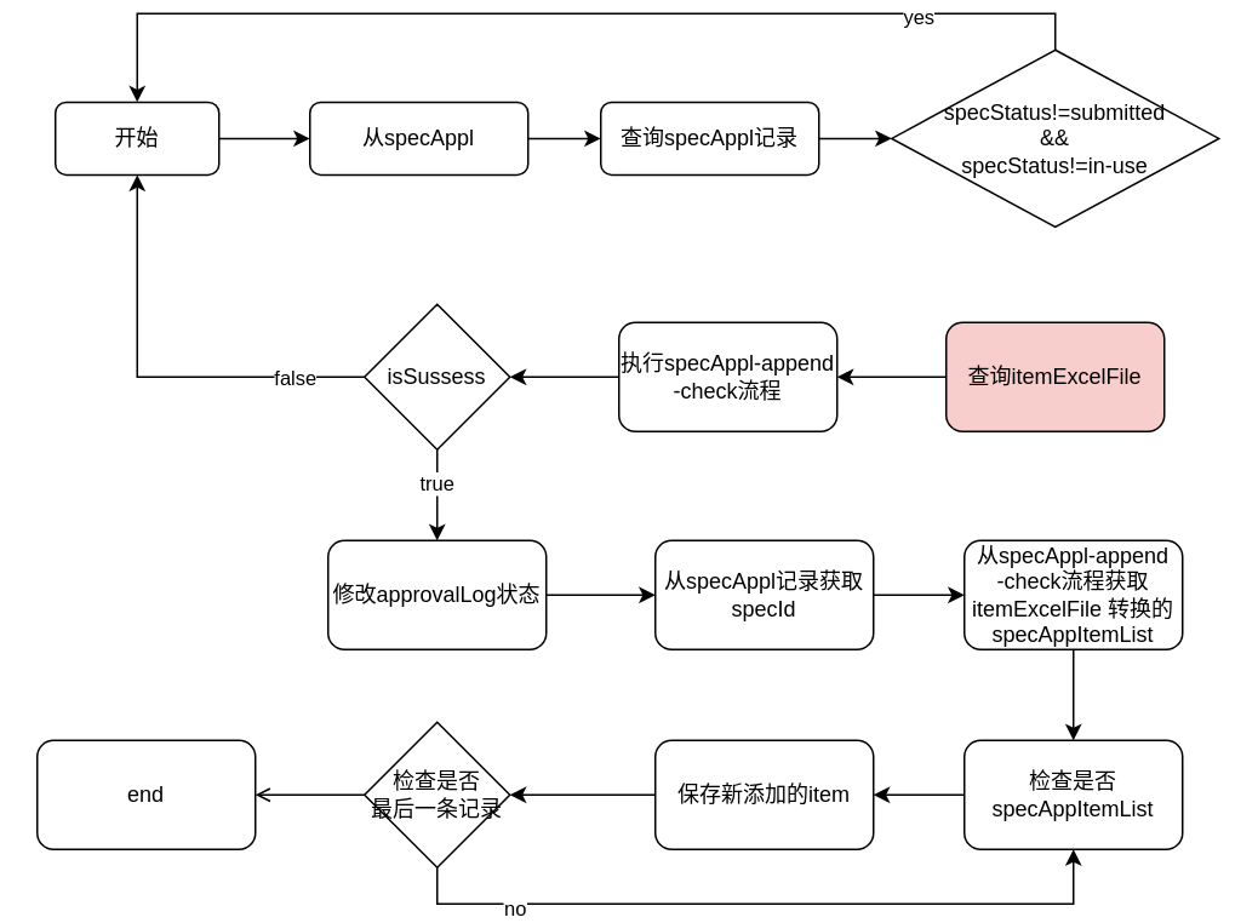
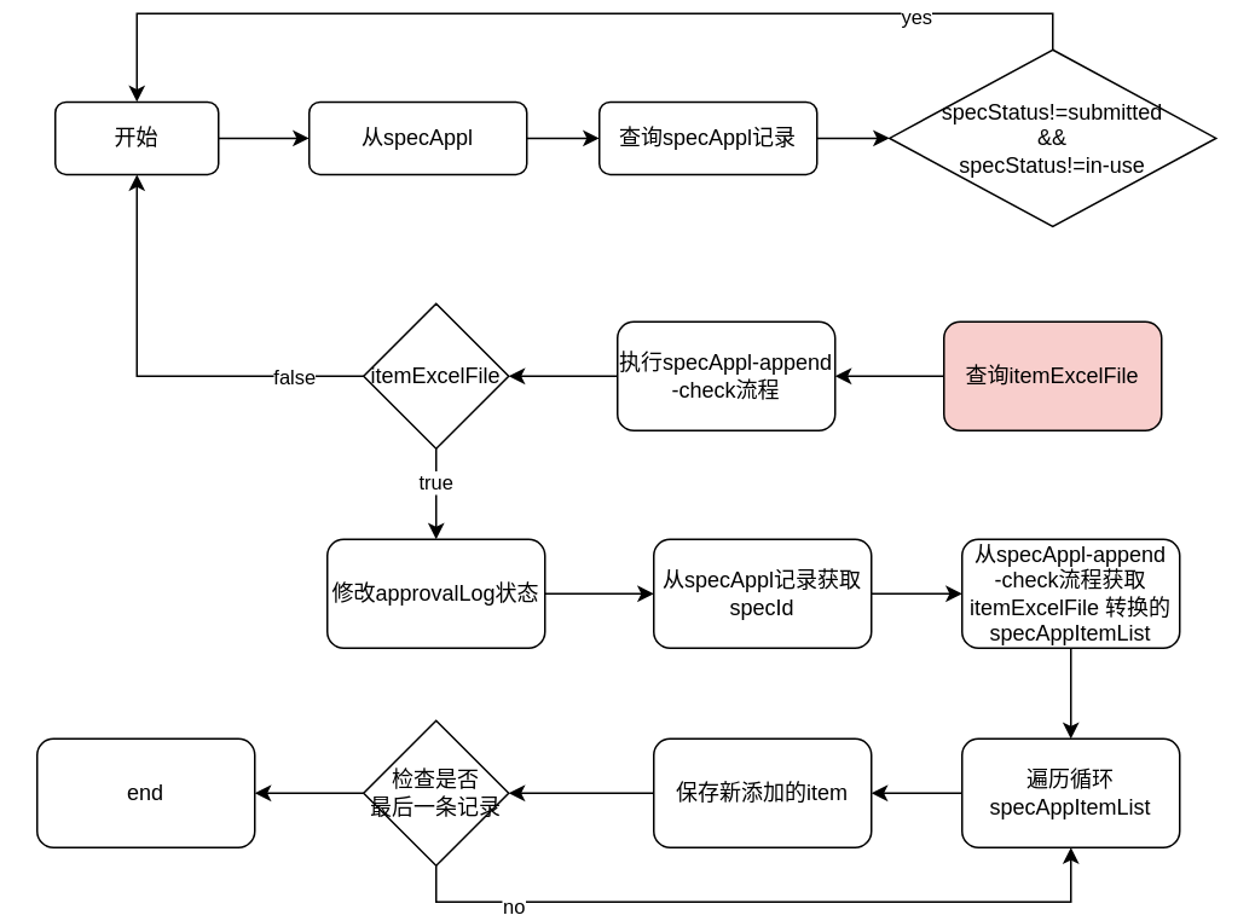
  <mxCell id="0" />
  <mxCell id="1" parent="0" />
  <mxCell id="2" style="edgeStyle=orthogonalEdgeStyle;rounded=0;orthogonalLoop=1;jettySize=auto;html=1;exitX=1;exitY=0.5;exitDx=0;exitDy=0;entryX=0;entryY=0.5;entryDx=0;entryDy=0;" edge="1" parent="1" source="3" target="5"><mxGeometry relative="1" as="geometry" /></mxCell>
  <mxCell id="3" value="开始" style="rounded=1;whiteSpace=wrap;html=1;fontSize=12;glass=0;strokeWidth=1;shadow=0;" vertex="1" parent="1"><mxGeometry x="30" y="48.75" width="90" height="40" as="geometry" /></mxCell>
  <mxCell id="4" value="" style="edgeStyle=orthogonalEdgeStyle;rounded=0;orthogonalLoop=1;jettySize=auto;html=1;" edge="1" parent="1" source="5" target="7"><mxGeometry relative="1" as="geometry" /></mxCell>
  <mxCell id="5" value="从specAppl" style="rounded=1;whiteSpace=wrap;html=1;fontSize=12;glass=0;strokeWidth=1;shadow=0;" vertex="1" parent="1"><mxGeometry x="170" y="48.75" width="120" height="40" as="geometry" /></mxCell>
  <mxCell id="6" style="edgeStyle=orthogonalEdgeStyle;rounded=0;orthogonalLoop=1;jettySize=auto;html=1;exitX=1;exitY=0.5;exitDx=0;exitDy=0;entryX=0;entryY=0.5;entryDx=0;entryDy=0;" edge="1" parent="1" source="7" target="10"><mxGeometry relative="1" as="geometry" /></mxCell>
  <mxCell id="7" value="查询specAppl记录" style="rounded=1;whiteSpace=wrap;html=1;fontSize=12;glass=0;strokeWidth=1;shadow=0;" vertex="1" parent="1"><mxGeometry x="330" y="48.75" width="120" height="40" as="geometry" /></mxCell>
  <mxCell id="8" style="edgeStyle=orthogonalEdgeStyle;rounded=0;orthogonalLoop=1;jettySize=auto;html=1;exitX=0.5;exitY=0;exitDx=0;exitDy=0;entryX=0.5;entryY=0;entryDx=0;entryDy=0;" edge="1" parent="1" source="10" target="3"><mxGeometry relative="1" as="geometry" /></mxCell>
  <mxCell id="9" value="yes" style="edgeLabel;html=1;align=center;verticalAlign=middle;resizable=0;points=[];" vertex="1" connectable="0" parent="8"><mxGeometry x="-0.665" y="1" relative="1" as="geometry"><mxPoint as="offset" /></mxGeometry></mxCell>
  <mxCell id="10" value="&lt;div&gt;specStatus!=submitted&lt;/div&gt;&lt;div&gt;&amp;amp;&amp;amp;&lt;/div&gt;&lt;div&gt;specStatus!=in-use&lt;/div&gt;" style="rhombus;whiteSpace=wrap;html=1;" vertex="1" parent="1"><mxGeometry x="490" y="20" width="180" height="97.5" as="geometry" /></mxCell>
  <mxCell id="11" style="edgeStyle=orthogonalEdgeStyle;rounded=0;orthogonalLoop=1;jettySize=auto;html=1;exitX=0;exitY=0.5;exitDx=0;exitDy=0;entryX=1;entryY=0.5;entryDx=0;entryDy=0;" edge="1" parent="1" source="12" target="19"><mxGeometry relative="1" as="geometry" /></mxCell>
  <mxCell id="12" value="查询itemExcelFile" style="rounded=1;whiteSpace=wrap;html=1;fontSize=12;glass=0;strokeWidth=1;shadow=0;fillColor=#f8cecc;" vertex="1" parent="1"><mxGeometry x="520" y="170" width="120" height="60" as="geometry" /></mxCell>
  <mxCell id="13" style="edgeStyle=orthogonalEdgeStyle;rounded=0;orthogonalLoop=1;jettySize=auto;html=1;exitX=0;exitY=0.5;exitDx=0;exitDy=0;entryX=0.5;entryY=1;entryDx=0;entryDy=0;" edge="1" parent="1" source="17" target="3"><mxGeometry relative="1" as="geometry" /></mxCell>
  <mxCell id="14" value="false" style="edgeLabel;html=1;align=center;verticalAlign=middle;resizable=0;points=[];" vertex="1" connectable="0" parent="13"><mxGeometry x="-0.67" relative="1" as="geometry"><mxPoint as="offset" /></mxGeometry></mxCell>
  <mxCell id="15" value="" style="edgeStyle=orthogonalEdgeStyle;rounded=0;orthogonalLoop=1;jettySize=auto;html=1;entryX=0.5;entryY=0;entryDx=0;entryDy=0;" edge="1" parent="1" source="17" target="23"><mxGeometry relative="1" as="geometry" /></mxCell>
  <mxCell id="16" value="true" style="edgeLabel;html=1;align=center;verticalAlign=middle;resizable=0;points=[];" vertex="1" connectable="0" parent="15"><mxGeometry x="-0.267" y="-1" relative="1" as="geometry"><mxPoint as="offset" /></mxGeometry></mxCell>
- <mxCell id="17" value="isSussess" style="rhombus;whiteSpace=wrap;html=1;" vertex="1" parent="1"><mxGeometry x="200" y="160" width="80" height="80" as="geometry" /></mxCell>
+ <mxCell id="17" value="itemExcelFile" style="rhombus;whiteSpace=wrap;html=1;" vertex="1" parent="1"><mxGeometry x="200" y="160" width="80" height="80" as="geometry" /></mxCell>
  <mxCell id="18" style="edgeStyle=orthogonalEdgeStyle;rounded=0;orthogonalLoop=1;jettySize=auto;html=1;exitX=0;exitY=0.5;exitDx=0;exitDy=0;" edge="1" parent="1" source="19" target="17"><mxGeometry relative="1" as="geometry" /></mxCell>
  <mxCell id="19" value="&lt;div&gt;执行specAppl-append&lt;/div&gt;&lt;div&gt;-check流程&lt;br&gt;&lt;/div&gt;" style="rounded=1;whiteSpace=wrap;html=1;" vertex="1" parent="1"><mxGeometry x="340" y="170" width="120" height="60" as="geometry" /></mxCell>
  <mxCell id="20" value="" style="edgeStyle=orthogonalEdgeStyle;rounded=0;orthogonalLoop=1;jettySize=auto;html=1;" edge="1" parent="1" source="21" target="27"><mxGeometry relative="1" as="geometry" /></mxCell>
  <mxCell id="21" value="&lt;div&gt;从specAppl-append&lt;/div&gt;&lt;div&gt;-check流程获取&lt;/div&gt;&lt;div&gt;itemExcelFile 转换的specAppItemList&lt;br&gt;&lt;/div&gt;" style="rounded=1;whiteSpace=wrap;html=1;" vertex="1" parent="1"><mxGeometry x="530" y="290" width="120" height="60" as="geometry" /></mxCell>
  <mxCell id="22" value="" style="edgeStyle=orthogonalEdgeStyle;rounded=0;orthogonalLoop=1;jettySize=auto;html=1;" edge="1" parent="1" source="23" target="25"><mxGeometry relative="1" as="geometry" /></mxCell>
  <mxCell id="23" value="修改approvalLog状态" style="whiteSpace=wrap;html=1;rounded=1;" vertex="1" parent="1"><mxGeometry x="180" y="290" width="120" height="60" as="geometry" /></mxCell>
  <mxCell id="24" style="edgeStyle=orthogonalEdgeStyle;rounded=0;orthogonalLoop=1;jettySize=auto;html=1;exitX=1;exitY=0.5;exitDx=0;exitDy=0;entryX=0;entryY=0.5;entryDx=0;entryDy=0;" edge="1" parent="1" source="25" target="21"><mxGeometry relative="1" as="geometry" /></mxCell>
  <mxCell id="25" value="从specAppl记录获取specId" style="whiteSpace=wrap;html=1;rounded=1;" vertex="1" parent="1"><mxGeometry x="360" y="290" width="120" height="60" as="geometry" /></mxCell>
  <mxCell id="26" value="" style="edgeStyle=orthogonalEdgeStyle;rounded=0;orthogonalLoop=1;jettySize=auto;html=1;" edge="1" parent="1" source="27" target="29"><mxGeometry relative="1" as="geometry" /></mxCell>
- <mxCell id="27" value="&lt;div&gt;检查是否&lt;/div&gt;&lt;div&gt;specAppItemList&lt;/div&gt;" style="rounded=1;whiteSpace=wrap;html=1;" vertex="1" parent="1"><mxGeometry x="530" y="400" width="120" height="60" as="geometry" /></mxCell>
+ <mxCell id="27" value="&lt;div&gt;遍历循环&lt;/div&gt;&lt;div&gt;specAppItemList&lt;/div&gt;" style="rounded=1;whiteSpace=wrap;html=1;" vertex="1" parent="1"><mxGeometry x="530" y="400" width="120" height="60" as="geometry" /></mxCell>
  <mxCell id="28" style="edgeStyle=orthogonalEdgeStyle;rounded=0;orthogonalLoop=1;jettySize=auto;html=1;exitX=0;exitY=0.5;exitDx=0;exitDy=0;" edge="1" parent="1" source="29" target="33"><mxGeometry relative="1" as="geometry" /></mxCell>
  <mxCell id="29" value="保存新添加的item" style="rounded=1;whiteSpace=wrap;html=1;" vertex="1" parent="1"><mxGeometry x="360" y="400" width="120" height="60" as="geometry" /></mxCell>
  <mxCell id="30" style="edgeStyle=orthogonalEdgeStyle;rounded=0;orthogonalLoop=1;jettySize=auto;html=1;exitX=0.5;exitY=1;exitDx=0;exitDy=0;entryX=0.5;entryY=1;entryDx=0;entryDy=0;" edge="1" parent="1" source="33" target="27"><mxGeometry relative="1" as="geometry" /></mxCell>
  <mxCell id="31" value="no" style="edgeLabel;html=1;align=center;verticalAlign=middle;resizable=0;points=[];" vertex="1" connectable="0" parent="30"><mxGeometry x="-0.69" y="-2" relative="1" as="geometry"><mxPoint as="offset" /></mxGeometry></mxCell>
- <mxCell id="32" value="" style="edgeStyle=orthogonalEdgeStyle;rounded=0;orthogonalLoop=1;jettySize=auto;html=1;endArrow=open;" edge="1" parent="1" source="33" target="34"><mxGeometry relative="1" as="geometry" /></mxCell>
+ <mxCell id="32" value="" style="edgeStyle=orthogonalEdgeStyle;rounded=0;orthogonalLoop=1;jettySize=auto;html=1;" edge="1" parent="1" source="33" target="34"><mxGeometry relative="1" as="geometry" /></mxCell>
  <mxCell id="33" value="&lt;div&gt;检查是否&lt;/div&gt;&lt;div&gt;最后一条记录&lt;br&gt;&lt;/div&gt;" style="rhombus;whiteSpace=wrap;html=1;" vertex="1" parent="1"><mxGeometry x="200" y="390" width="80" height="80" as="geometry" /></mxCell>
  <mxCell id="34" value="end" style="rounded=1;whiteSpace=wrap;html=1;" vertex="1" parent="1"><mxGeometry x="20" y="400" width="120" height="60" as="geometry" /></mxCell>
